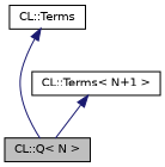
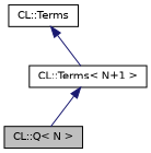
  digraph {
    node [color=black fillcolor=white fontname=Helvetica fontsize=10 shape=record style=filled]
    edge [color=midnightblue dir=back fontname=Helvetica fontsize=10 labelfontname=Helvetica labelfontsize=10 style=solid]
    n1 [fillcolor=grey75 fontcolor=black height=0.2 label="CL::Q\< N \>" width=0.4]
    n2 [height=0.2 label="CL::Terms" width=0.4]
    n3 [height=0.2 label="CL::Terms\< N+1 \>" width=0.4]
-   n2 -> n1
+   n2 -> n3
    n3 -> n1
  }
